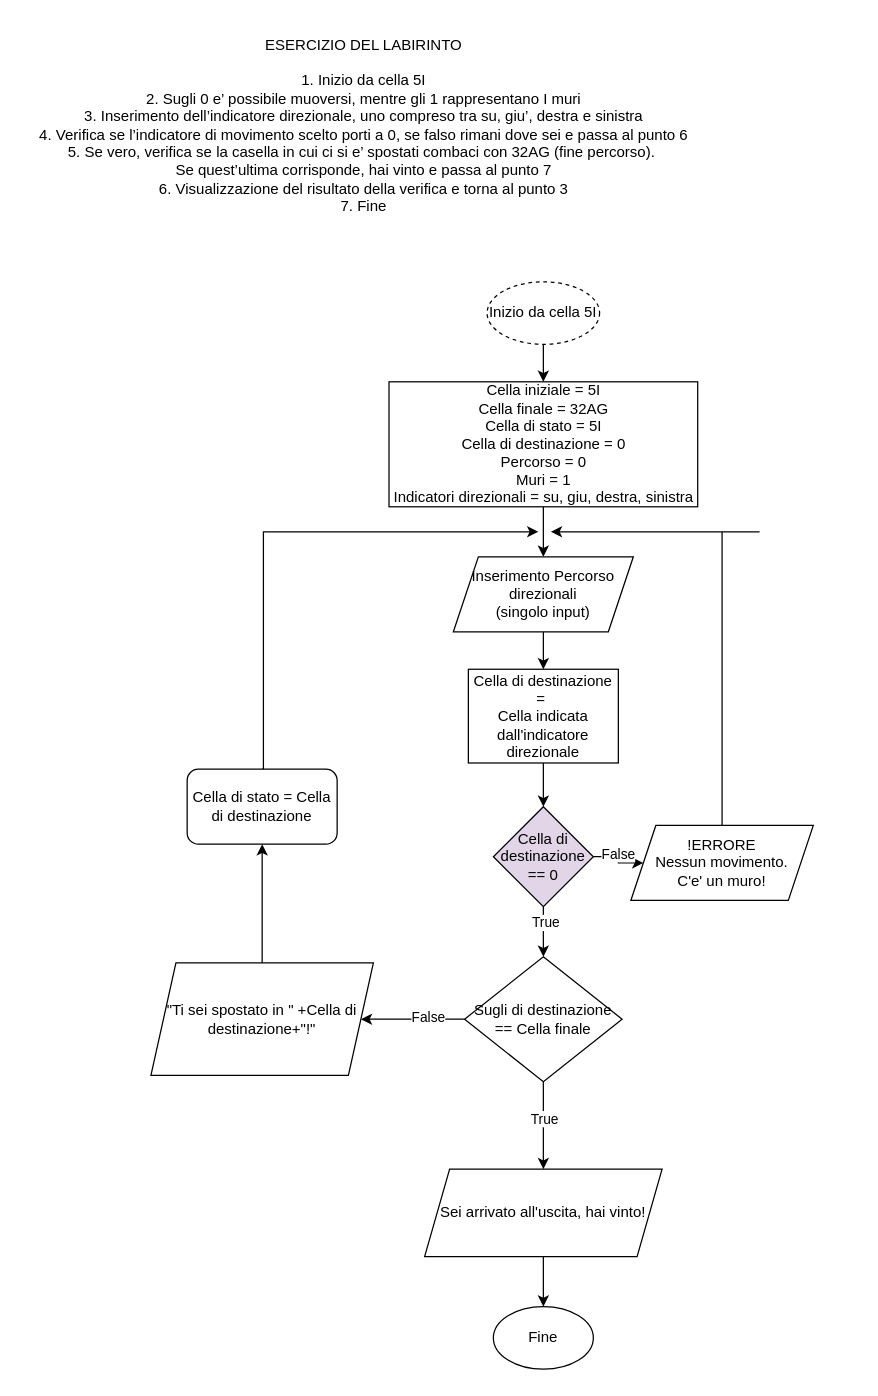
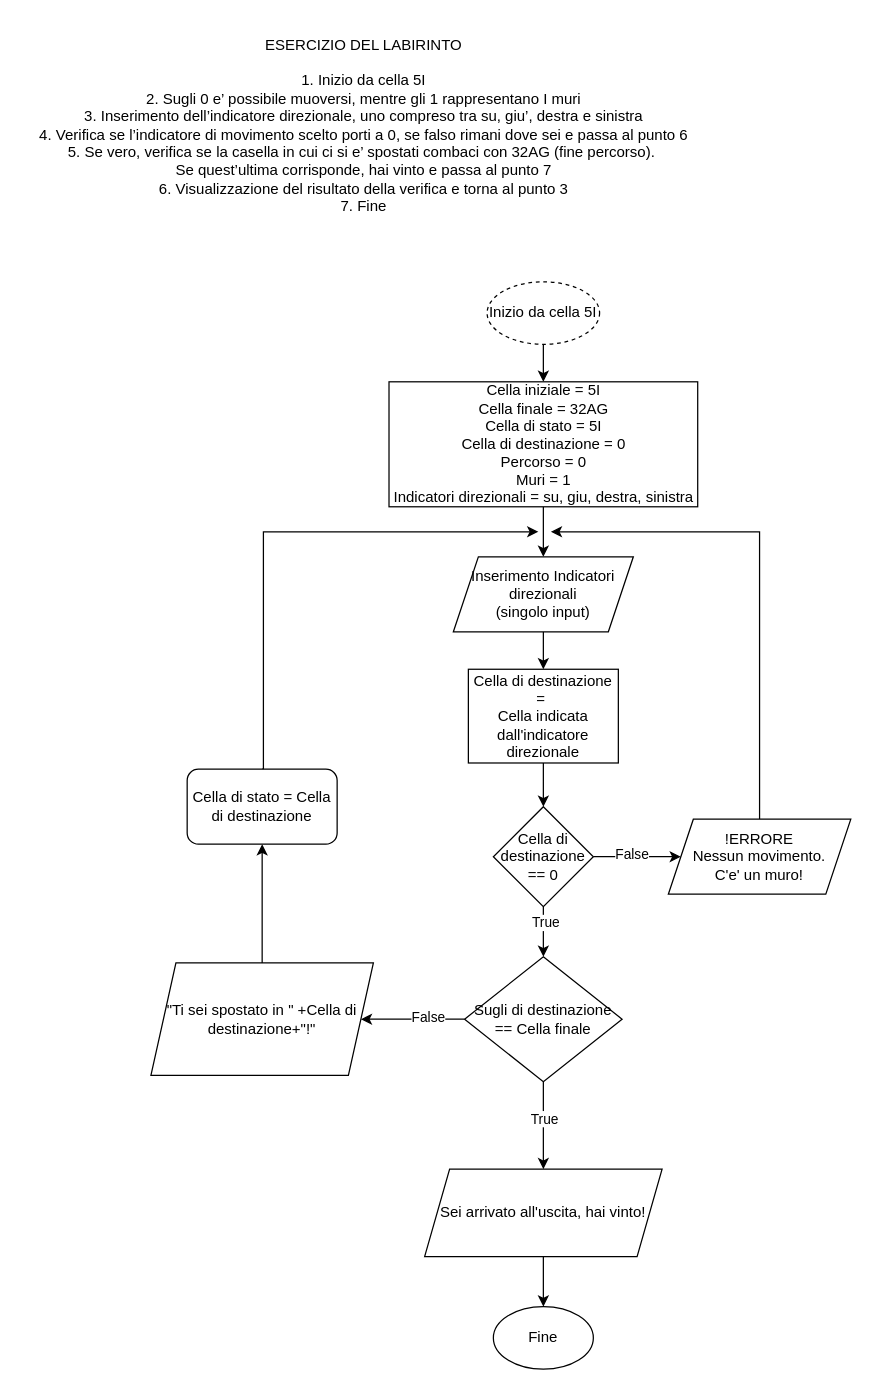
  <mxCell id="0" />
  <mxCell id="1" parent="0" />
  <mxCell id="2" value="&lt;div&gt;ESERCIZIO DEL LABIRINTO&lt;/div&gt;&lt;div&gt;&lt;br&gt;&lt;/div&gt;1. Inizio da cella 5I&lt;div&gt;2. Sugli 0 e’ possibile muoversi, mentre gli 1 rappresentano I muri&lt;/div&gt;&lt;div&gt;3. Inserimento dell’indicatore direzionale, uno compreso tra su, giu’, destra e sinistra&lt;br&gt;&lt;/div&gt;&lt;div&gt;4. Verifica se l’indicatore di movimento scelto porti a 0, se falso rimani dove sei e passa al punto 6&lt;br&gt;&lt;/div&gt;&lt;div&gt;5. Se vero, verifica se la casella in cui ci si e’ spostati combaci con 32AG (fine percorso).&amp;nbsp;&lt;/div&gt;&lt;div&gt;Se quest’ultima corrisponde, hai vinto e passa al punto 7&lt;br&gt;&lt;/div&gt;&lt;div&gt;6. Visualizzazione del risultato della verifica e torna al punto 3&lt;br&gt;&lt;/div&gt;&lt;div&gt;7. Fine&lt;br&gt;&lt;/div&gt;" style="text;html=1;align=center;verticalAlign=middle;resizable=0;points=[];autosize=1;strokeColor=none;fillColor=none;" vertex="1" parent="1"><mxGeometry y="20" width="540" height="160" as="geometry" x="20" /></mxCell>
  <mxCell id="3" value="" style="edgeStyle=orthogonalEdgeStyle;rounded=0;orthogonalLoop=1;jettySize=auto;html=1;" edge="1" parent="1" source="4" target="6"><mxGeometry relative="1" as="geometry" /></mxCell>
  <mxCell id="4" value="Inizio da cella 5I" style="ellipse;whiteSpace=wrap;html=1;dashed=1;" vertex="1" parent="1"><mxGeometry x="389" y="225" width="90" height="50" as="geometry" /></mxCell>
  <mxCell id="5" value="" style="edgeStyle=orthogonalEdgeStyle;rounded=0;orthogonalLoop=1;jettySize=auto;html=1;" edge="1" parent="1" source="6" target="8"><mxGeometry relative="1" as="geometry" /></mxCell>
  <mxCell id="6" value="Cella iniziale = 5I&lt;div&gt;Cella finale = 32AG&lt;/div&gt;&lt;div&gt;Cella di stato = 5I&lt;/div&gt;&lt;div&gt;Cella di destinazione = 0&lt;/div&gt;&lt;div&gt;Percorso = 0&lt;/div&gt;&lt;div&gt;Muri = 1&lt;/div&gt;&lt;div&gt;Indicatori direzionali = su, giu, destra, sinistra&lt;/div&gt;" style="whiteSpace=wrap;html=1;" vertex="1" parent="1"><mxGeometry x="310.5" y="305" width="247" height="100" as="geometry" /></mxCell>
  <mxCell id="7" value="" style="edgeStyle=orthogonalEdgeStyle;rounded=0;orthogonalLoop=1;jettySize=auto;html=1;" edge="1" parent="1" source="8" target="10"><mxGeometry relative="1" as="geometry" /></mxCell>
- <mxCell id="8" value="Inserimento Percorso direzionali&lt;div&gt;(singolo input)&lt;/div&gt;" style="shape=parallelogram;perimeter=parallelogramPerimeter;whiteSpace=wrap;html=1;fixedSize=1;" vertex="1" parent="1"><mxGeometry x="362" y="445" width="144" height="60" as="geometry" /></mxCell>
+ <mxCell id="8" value="Inserimento Indicatori direzionali&lt;div&gt;(singolo input)&lt;/div&gt;" style="shape=parallelogram;perimeter=parallelogramPerimeter;whiteSpace=wrap;html=1;fixedSize=1;" vertex="1" parent="1"><mxGeometry x="362" y="445" width="144" height="60" as="geometry" /></mxCell>
  <mxCell id="9" value="" style="edgeStyle=orthogonalEdgeStyle;rounded=0;orthogonalLoop=1;jettySize=auto;html=1;" edge="1" parent="1" source="10" target="15"><mxGeometry relative="1" as="geometry" /></mxCell>
  <mxCell id="10" value="Cella di destinazione =&amp;nbsp;&lt;div&gt;Cella indicata dall'indicatore direzionale&lt;/div&gt;" style="whiteSpace=wrap;html=1;" vertex="1" parent="1"><mxGeometry x="374" y="535" width="120" height="75" as="geometry" /></mxCell>
  <mxCell id="11" value="" style="edgeStyle=orthogonalEdgeStyle;rounded=0;orthogonalLoop=1;jettySize=auto;html=1;" edge="1" parent="1" source="15" target="17"><mxGeometry relative="1" as="geometry" /></mxCell>
  <mxCell id="12" value="False" style="edgeLabel;html=1;align=center;verticalAlign=middle;resizable=0;points=[];" vertex="1" connectable="0" parent="11"><mxGeometry x="-0.155" y="3" relative="1" as="geometry"><mxPoint as="offset" /></mxGeometry></mxCell>
  <mxCell id="13" value="" style="edgeStyle=orthogonalEdgeStyle;rounded=0;orthogonalLoop=1;jettySize=auto;html=1;" edge="1" parent="1" source="15" target="22"><mxGeometry relative="1" as="geometry" /></mxCell>
  <mxCell id="14" value="True" style="edgeLabel;html=1;align=center;verticalAlign=middle;resizable=0;points=[];" vertex="1" connectable="0" parent="13"><mxGeometry x="-0.376" y="1" relative="1" as="geometry"><mxPoint as="offset" /></mxGeometry></mxCell>
- <mxCell id="15" value="Cella di destinazione == 0" style="rhombus;whiteSpace=wrap;html=1;fillColor=#e1d5e7;" vertex="1" parent="1"><mxGeometry x="394" y="645" width="80" height="80" as="geometry" /></mxCell>
+ <mxCell id="15" value="Cella di destinazione == 0" style="rhombus;whiteSpace=wrap;html=1;" vertex="1" parent="1"><mxGeometry x="394" y="645" width="80" height="80" as="geometry" /></mxCell>
  <mxCell id="16" style="edgeStyle=orthogonalEdgeStyle;rounded=0;orthogonalLoop=1;jettySize=auto;html=1;exitX=0.5;exitY=0;exitDx=0;exitDy=0;" edge="1" parent="1" source="17"><mxGeometry relative="1" as="geometry"><mxPoint x="440" y="425" as="targetPoint" /><Array as="points"><mxPoint x="607" y="425" /><mxPoint x="484" y="425" /></Array></mxGeometry></mxCell>
- <mxCell id="17" value="&lt;div&gt;!ERRORE&lt;/div&gt;Nessun movimento.&lt;div&gt;C'e' un muro!&lt;/div&gt;" style="shape=parallelogram;perimeter=parallelogramPerimeter;whiteSpace=wrap;html=1;fixedSize=1;" vertex="1" parent="1"><mxGeometry x="504" y="660" width="146" height="60" as="geometry" /></mxCell>
+ <mxCell id="17" value="&lt;div&gt;!ERRORE&lt;/div&gt;Nessun movimento.&lt;div&gt;C'e' un muro!&lt;/div&gt;" style="shape=parallelogram;perimeter=parallelogramPerimeter;whiteSpace=wrap;html=1;fixedSize=1;" vertex="1" parent="1"><mxGeometry x="534" y="655" width="146" height="60" as="geometry" /></mxCell>
  <mxCell id="18" value="" style="edgeStyle=orthogonalEdgeStyle;rounded=0;orthogonalLoop=1;jettySize=auto;html=1;" edge="1" parent="1" source="22" target="24"><mxGeometry relative="1" as="geometry" /></mxCell>
  <mxCell id="19" value="True" style="edgeLabel;html=1;align=center;verticalAlign=middle;resizable=0;points=[];" vertex="1" connectable="0" parent="18"><mxGeometry x="-0.18" relative="1" as="geometry"><mxPoint as="offset" /></mxGeometry></mxCell>
  <mxCell id="20" value="" style="edgeStyle=orthogonalEdgeStyle;rounded=0;orthogonalLoop=1;jettySize=auto;html=1;" edge="1" parent="1" source="22" target="27"><mxGeometry relative="1" as="geometry" /></mxCell>
  <mxCell id="21" value="False" style="edgeLabel;html=1;align=center;verticalAlign=middle;resizable=0;points=[];" vertex="1" connectable="0" parent="20"><mxGeometry x="-0.27" y="-2" relative="1" as="geometry"><mxPoint as="offset" /></mxGeometry></mxCell>
  <mxCell id="22" value="Sugli di destinazione == Cella finale" style="rhombus;whiteSpace=wrap;html=1;" vertex="1" parent="1"><mxGeometry x="371" y="765" width="126" height="100" as="geometry" /></mxCell>
  <mxCell id="23" value="" style="edgeStyle=orthogonalEdgeStyle;rounded=0;orthogonalLoop=1;jettySize=auto;html=1;" edge="1" parent="1" source="24" target="25"><mxGeometry relative="1" as="geometry" /></mxCell>
  <mxCell id="24" value="Sei arrivato all'uscita, hai vinto!" style="shape=parallelogram;perimeter=parallelogramPerimeter;whiteSpace=wrap;html=1;fixedSize=1;" vertex="1" parent="1"><mxGeometry x="339" y="935" width="190" height="70" as="geometry" /></mxCell>
  <mxCell id="25" value="Fine" style="ellipse;whiteSpace=wrap;html=1;" vertex="1" parent="1"><mxGeometry x="394" y="1045" width="80" height="50" as="geometry" /></mxCell>
  <mxCell id="26" value="" style="edgeStyle=orthogonalEdgeStyle;rounded=0;orthogonalLoop=1;jettySize=auto;html=1;" edge="1" parent="1" source="27" target="29"><mxGeometry relative="1" as="geometry" /></mxCell>
  <mxCell id="27" value="&quot;Ti sei spostato in &quot; +Cella di destinazione+&quot;!&quot;" style="shape=parallelogram;perimeter=parallelogramPerimeter;whiteSpace=wrap;html=1;fixedSize=1;" vertex="1" parent="1"><mxGeometry x="120" y="770" width="178" height="90" as="geometry" /></mxCell>
  <mxCell id="28" style="edgeStyle=orthogonalEdgeStyle;rounded=0;orthogonalLoop=1;jettySize=auto;html=1;exitX=0.5;exitY=0;exitDx=0;exitDy=0;" edge="1" parent="1" source="29"><mxGeometry relative="1" as="geometry"><mxPoint x="430" y="425" as="targetPoint" /><Array as="points"><mxPoint x="210" y="615" /><mxPoint x="210" y="425" /></Array></mxGeometry></mxCell>
  <mxCell id="29" value="Cella di stato = Cella di destinazione" style="whiteSpace=wrap;html=1;rounded=1;" vertex="1" parent="1"><mxGeometry x="149" y="615" width="120" height="60" as="geometry" /></mxCell>
